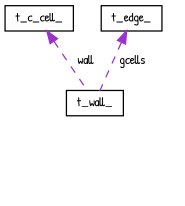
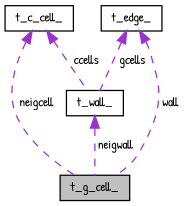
  digraph {
    fontname="Patrick Hand"
    node [color=black fillcolor=white fontname="Patrick Hand" fontsize=10 shape=record style=filled]
    edge [color=darkorchid3 dir=back fontname="Patrick Hand" fontsize=10 labelfontname=Helvetica labelfontsize=10 style=dashed]
+   n1 [fillcolor=grey75 fontcolor=black height=0.2 label=t_g_cell_ width=0.4]
    n2 [height=0.2 label=t_c_cell_ width=0.4]
    n3 [height=0.2 label=t_wall_ width=0.4]
    n4 [height=0.2 label=t_edge_ width=0.4]
-   n2 -> n3 [label=" wall"]
+   n2 -> n1 [label=" neigcell"]
+   n2 -> n3 [label=" ccells"]
+   n3 -> n1 [label=" neigwall"]
+   n4 -> n1 [label=" wall"]
    n4 -> n3 [label=" gcells"]
  }
